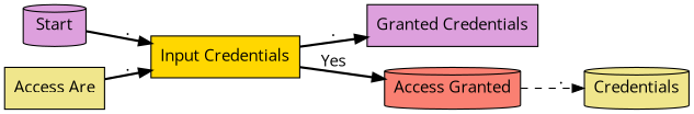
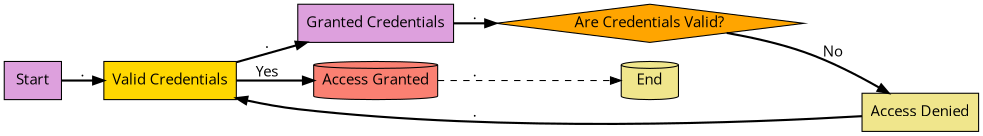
  digraph {
    fontname="Open Sans"
    rankdir=LR
    node [fillcolor=plum fontname="Open Sans" shape=cylinder style=filled]
    edge [fontname="Open Sans" style=bold]
-   n1 [label=Start]
-   n2 [fillcolor=gold label="Input Credentials" shape=rectangle]
+   n1 [label=Start shape=box]
+   n2 [fillcolor=gold label="Valid Credentials" shape=rectangle]
    n3 [label="Granted Credentials" shape=rectangle]
    n4 [fillcolor=salmon label="Access Granted"]
-   n6 [fillcolor=khaki label="Access Are" shape=rectangle]
-   n7 [fillcolor=khaki label=Credentials]
+   n5 [fillcolor=orange label="Are Credentials Valid?" shape=diamond]
+   n6 [fillcolor=khaki label="Access Denied" shape=rectangle]
+   n7 [fillcolor=khaki label=End]
    n1 -> n2 [label="."]
    n2 -> n3 [label="."]
    n2 -> n4 [label=Yes]
+   n3 -> n5 [label="."]
    n4 -> n7 [label="." style=dashed]
+   n5 -> n6 [label=No]
    n6 -> n2 [label="."]
  }
